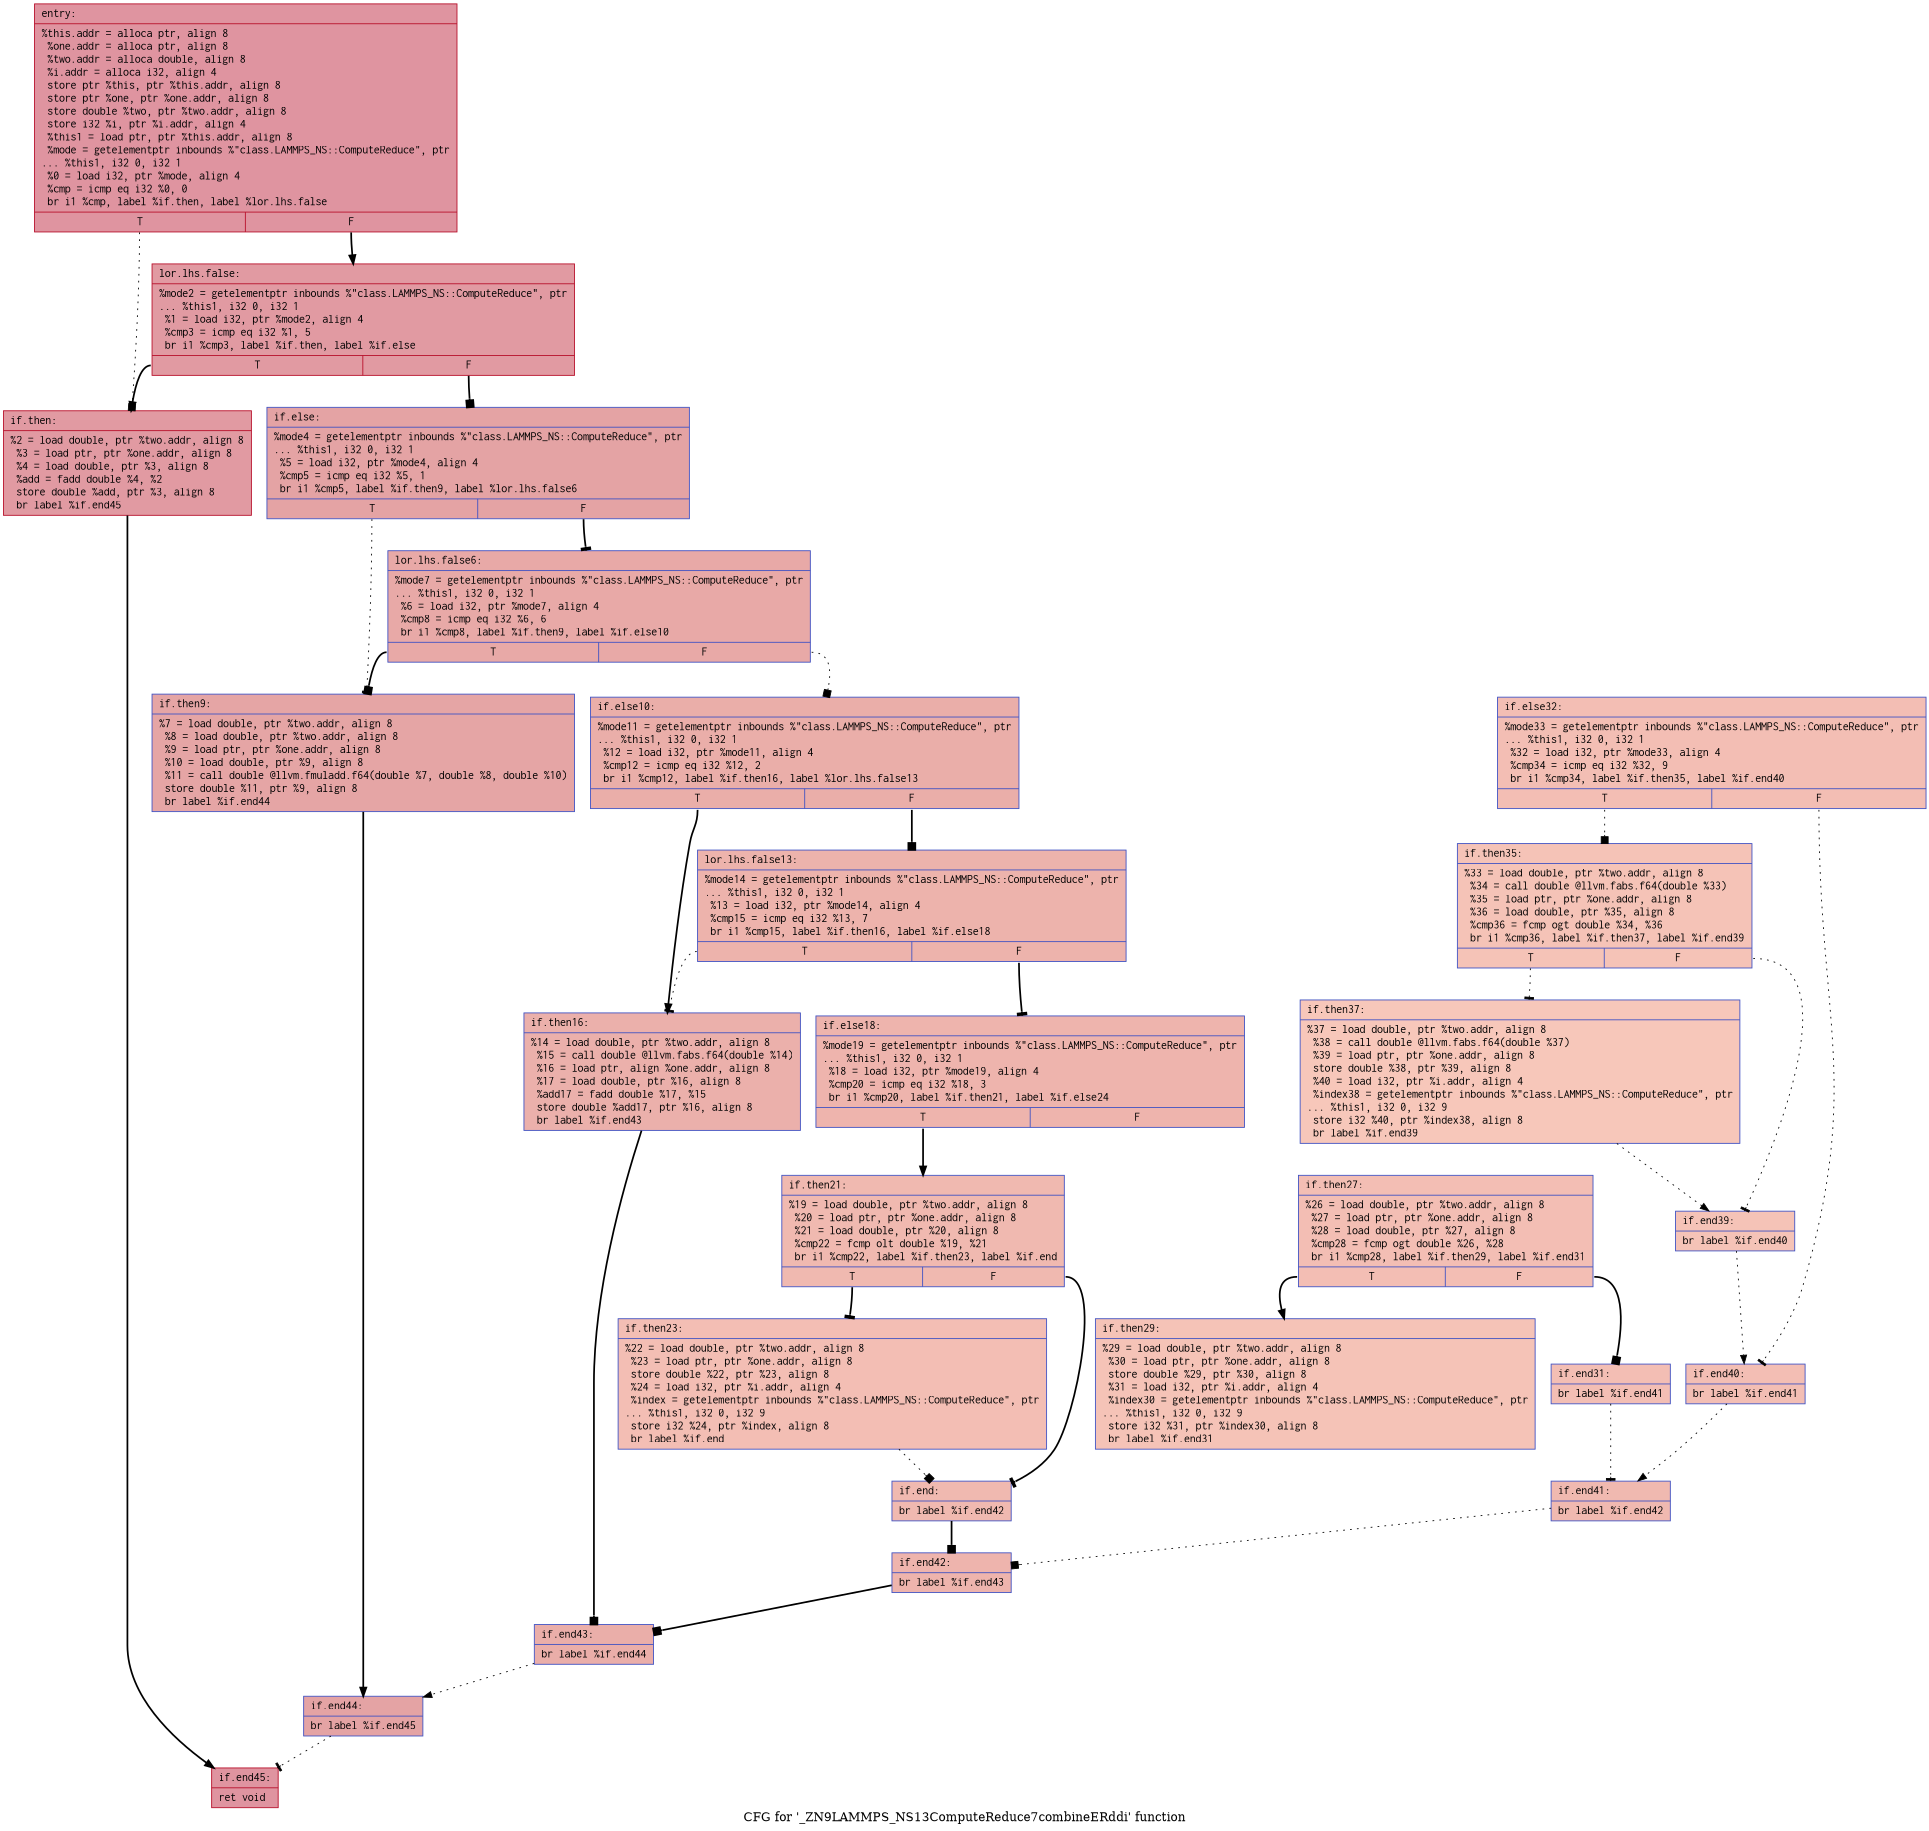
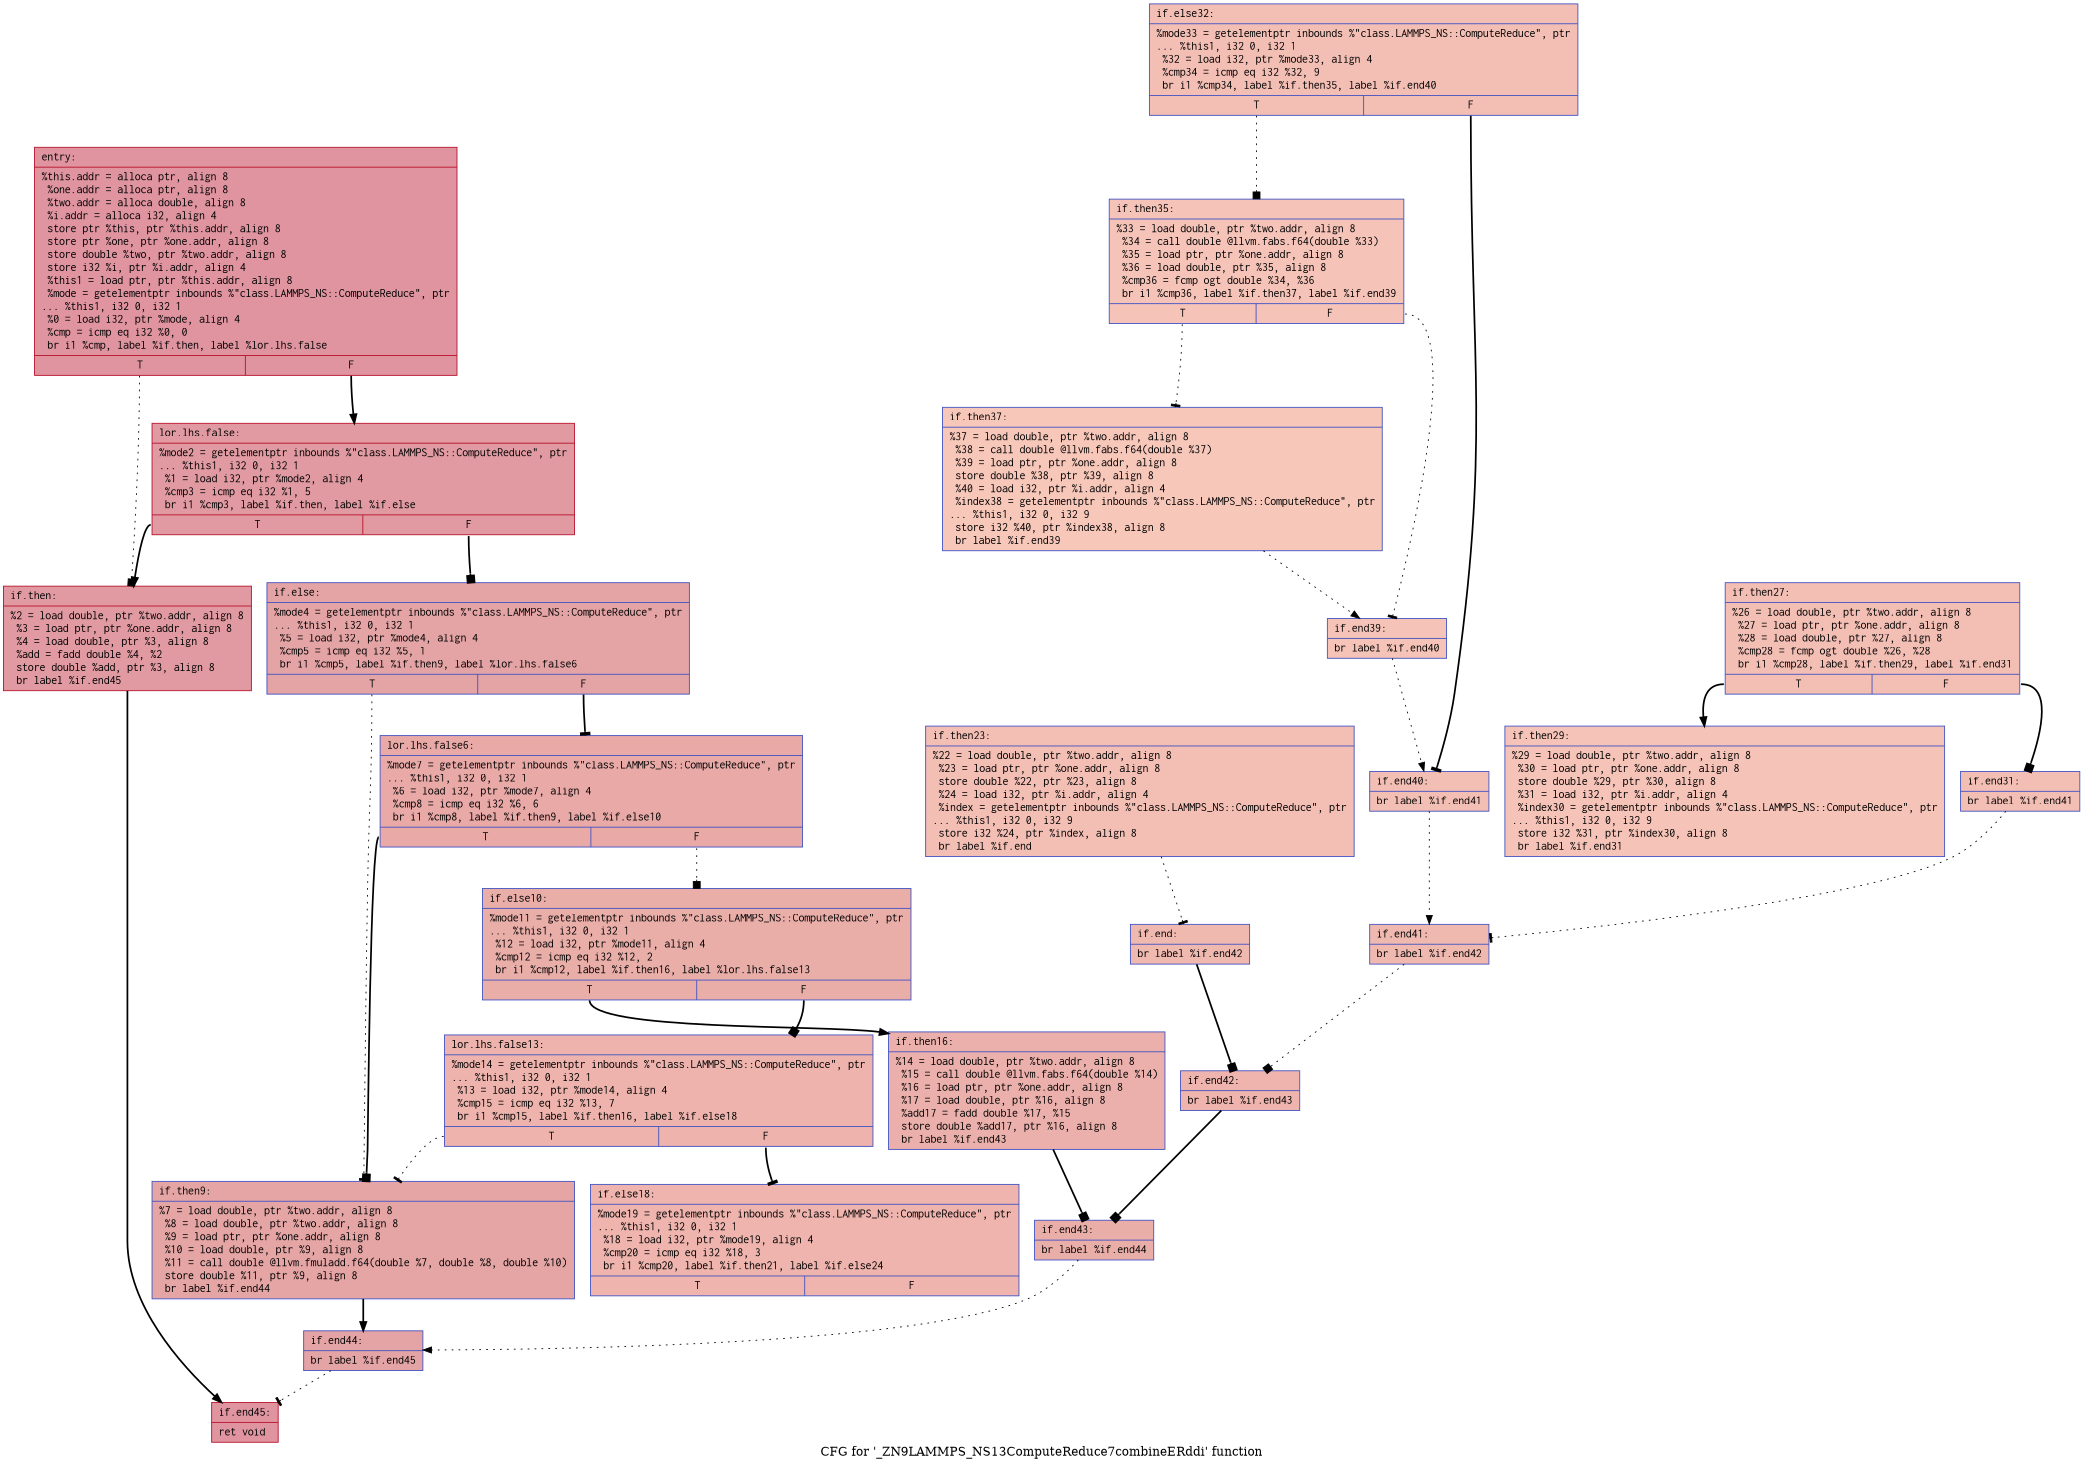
  digraph {
    label="CFG for '_ZN9LAMMPS_NS13ComputeReduce7combineERddi' function"
    node [color="#3d50c3ff" fillcolor="#e36c5570" fontname=Courier shape=record style=filled]
    edge [arrowhead=tee style=bold]
    n1 [color="#b70d28ff" fillcolor="#b70d2870" label="{entry:\l|  %this.addr = alloca ptr, align 8\l  %one.addr = alloca ptr, align 8\l  %two.addr = alloca double, align 8\l  %i.addr = alloca i32, align 4\l  store ptr %this, ptr %this.addr, align 8\l  store ptr %one, ptr %one.addr, align 8\l  store double %two, ptr %two.addr, align 8\l  store i32 %i, ptr %i.addr, align 4\l  %this1 = load ptr, ptr %this.addr, align 8\l  %mode = getelementptr inbounds %\"class.LAMMPS_NS::ComputeReduce\", ptr\l... %this1, i32 0, i32 1\l  %0 = load i32, ptr %mode, align 4\l  %cmp = icmp eq i32 %0, 0\l  br i1 %cmp, label %if.then, label %lor.lhs.false\l|{<s0>T|<s1>F}}"]
    n2 [color="#b70d28ff" fillcolor="#bb1b2c70" label="{if.then:\l|  %2 = load double, ptr %two.addr, align 8\l  %3 = load ptr, ptr %one.addr, align 8\l  %4 = load double, ptr %3, align 8\l  %add = fadd double %4, %2\l  store double %add, ptr %3, align 8\l  br label %if.end45\l}"]
    n3 [color="#b70d28ff" fillcolor="#bb1b2c70" label="{lor.lhs.false:\l|  %mode2 = getelementptr inbounds %\"class.LAMMPS_NS::ComputeReduce\", ptr\l... %this1, i32 0, i32 1\l  %1 = load i32, ptr %mode2, align 4\l  %cmp3 = icmp eq i32 %1, 5\l  br i1 %cmp3, label %if.then, label %if.else\l|{<s0>T|<s1>F}}"]
    n4 [color="#b70d28ff" fillcolor="#b70d2870" label="{if.end45:\l|  ret void\l}"]
    n5 [fillcolor="#c32e3170" label="{if.else:\l|  %mode4 = getelementptr inbounds %\"class.LAMMPS_NS::ComputeReduce\", ptr\l... %this1, i32 0, i32 1\l  %5 = load i32, ptr %mode4, align 4\l  %cmp5 = icmp eq i32 %5, 1\l  br i1 %cmp5, label %if.then9, label %lor.lhs.false6\l|{<s0>T|<s1>F}}"]
    n6 [fillcolor="#c5333470" label="{if.then9:\l|  %7 = load double, ptr %two.addr, align 8\l  %8 = load double, ptr %two.addr, align 8\l  %9 = load ptr, ptr %one.addr, align 8\l  %10 = load double, ptr %9, align 8\l  %11 = call double @llvm.fmuladd.f64(double %7, double %8, double %10)\l  store double %11, ptr %9, align 8\l  br label %if.end44\l}"]
    n7 [fillcolor="#ca3b3770" label="{lor.lhs.false6:\l|  %mode7 = getelementptr inbounds %\"class.LAMMPS_NS::ComputeReduce\", ptr\l... %this1, i32 0, i32 1\l  %6 = load i32, ptr %mode7, align 4\l  %cmp8 = icmp eq i32 %6, 6\l  br i1 %cmp8, label %if.then9, label %if.else10\l|{<s0>T|<s1>F}}"]
    n8 [fillcolor="#c32e3170" label="{if.end44:\l|  br label %if.end45\l}"]
    n9 [fillcolor="#d0473d70" label="{if.else10:\l|  %mode11 = getelementptr inbounds %\"class.LAMMPS_NS::ComputeReduce\", ptr\l... %this1, i32 0, i32 1\l  %12 = load i32, ptr %mode11, align 4\l  %cmp12 = icmp eq i32 %12, 2\l  br i1 %cmp12, label %if.then16, label %lor.lhs.false13\l|{<s0>T|<s1>F}}"]
-   n10 [fillcolor="#d24b4070" label="{if.then16:\l|  %14 = load double, ptr %two.addr, align 8\l  %15 = call double @llvm.fabs.f64(double %14)\l  %16 = load ptr, align %one.addr, align 8\l  %17 = load double, ptr %16, align 8\l  %add17 = fadd double %17, %15\l  store double %add17, ptr %16, align 8\l  br label %if.end43\l}"]
+   n10 [fillcolor="#d24b4070" label="{if.then16:\l|  %14 = load double, ptr %two.addr, align 8\l  %15 = call double @llvm.fabs.f64(double %14)\l  %16 = load ptr, ptr %one.addr, align 8\l  %17 = load double, ptr %16, align 8\l  %add17 = fadd double %17, %15\l  store double %add17, ptr %16, align 8\l  br label %if.end43\l}"]
    n11 [fillcolor="#d6524470" label="{lor.lhs.false13:\l|  %mode14 = getelementptr inbounds %\"class.LAMMPS_NS::ComputeReduce\", ptr\l... %this1, i32 0, i32 1\l  %13 = load i32, ptr %mode14, align 4\l  %cmp15 = icmp eq i32 %13, 7\l  br i1 %cmp15, label %if.then16, label %if.else18\l|{<s0>T|<s1>F}}"]
    n12 [fillcolor="#d0473d70" label="{if.end43:\l|  br label %if.end44\l}"]
    n13 [fillcolor="#d8564670" label="{if.else18:\l|  %mode19 = getelementptr inbounds %\"class.LAMMPS_NS::ComputeReduce\", ptr\l... %this1, i32 0, i32 1\l  %18 = load i32, ptr %mode19, align 4\l  %cmp20 = icmp eq i32 %18, 3\l  br i1 %cmp20, label %if.then21, label %if.else24\l|{<s0>T|<s1>F}}"]
-   n14 [fillcolor="#de614d70" label="{if.then21:\l|  %19 = load double, ptr %two.addr, align 8\l  %20 = load ptr, ptr %one.addr, align 8\l  %21 = load double, ptr %20, align 8\l  %cmp22 = fcmp olt double %19, %21\l  br i1 %cmp22, label %if.then23, label %if.end\l|{<s0>T|<s1>F}}"]
    n15 [label="{if.then23:\l|  %22 = load double, ptr %two.addr, align 8\l  %23 = load ptr, ptr %one.addr, align 8\l  store double %22, ptr %23, align 8\l  %24 = load i32, ptr %i.addr, align 4\l  %index = getelementptr inbounds %\"class.LAMMPS_NS::ComputeReduce\", ptr\l... %this1, i32 0, i32 9\l  store i32 %24, ptr %index, align 8\l  br label %if.end\l}"]
    n16 [fillcolor="#de614d70" label="{if.end:\l|  br label %if.end42\l}"]
    n17 [fillcolor="#d8564670" label="{if.end42:\l|  br label %if.end43\l}"]
    n18 [label="{if.then27:\l|  %26 = load double, ptr %two.addr, align 8\l  %27 = load ptr, ptr %one.addr, align 8\l  %28 = load double, ptr %27, align 8\l  %cmp28 = fcmp ogt double %26, %28\l  br i1 %cmp28, label %if.then29, label %if.end31\l|{<s0>T|<s1>F}}"]
    n19 [fillcolor="#e8765c70" label="{if.then29:\l|  %29 = load double, ptr %two.addr, align 8\l  %30 = load ptr, ptr %one.addr, align 8\l  store double %29, ptr %30, align 8\l  %31 = load i32, ptr %i.addr, align 4\l  %index30 = getelementptr inbounds %\"class.LAMMPS_NS::ComputeReduce\", ptr\l... %this1, i32 0, i32 9\l  store i32 %31, ptr %index30, align 8\l  br label %if.end31\l}"]
    n20 [label="{if.end31:\l|  br label %if.end41\l}"]
    n21 [label="{if.else32:\l|  %mode33 = getelementptr inbounds %\"class.LAMMPS_NS::ComputeReduce\", ptr\l... %this1, i32 0, i32 1\l  %32 = load i32, ptr %mode33, align 4\l  %cmp34 = icmp eq i32 %32, 9\l  br i1 %cmp34, label %if.then35, label %if.end40\l|{<s0>T|<s1>F}}"]
    n22 [fillcolor="#e8765c70" label="{if.then35:\l|  %33 = load double, ptr %two.addr, align 8\l  %34 = call double @llvm.fabs.f64(double %33)\l  %35 = load ptr, ptr %one.addr, align 8\l  %36 = load double, ptr %35, align 8\l  %cmp36 = fcmp ogt double %34, %36\l  br i1 %cmp36, label %if.then37, label %if.end39\l|{<s0>T|<s1>F}}"]
    n23 [label="{if.end40:\l|  br label %if.end41\l}"]
    n24 [fillcolor="#de614d70" label="{if.end41:\l|  br label %if.end42\l}"]
    n25 [fillcolor="#ec7f6370" label="{if.then37:\l|  %37 = load double, ptr %two.addr, align 8\l  %38 = call double @llvm.fabs.f64(double %37)\l  %39 = load ptr, ptr %one.addr, align 8\l  store double %38, ptr %39, align 8\l  %40 = load i32, ptr %i.addr, align 4\l  %index38 = getelementptr inbounds %\"class.LAMMPS_NS::ComputeReduce\", ptr\l... %this1, i32 0, i32 9\l  store i32 %40, ptr %index38, align 8\l  br label %if.end39\l}"]
    n26 [fillcolor="#e8765c70" label="{if.end39:\l|  br label %if.end40\l}"]
    n1 -> n2 [arrowhead=box style=dotted tailport=s0]
    n1 -> n3 [arrowhead=normal tailport=s1]
    n2 -> n4 [arrowhead=normal]
    n3 -> n2 [arrowhead=normal tailport=s0]
    n3 -> n5 [arrowhead=box tailport=s1]
    n5 -> n6 [style=dotted tailport=s0]
    n5 -> n7 [tailport=s1]
    n6 -> n8 [arrowhead=normal]
    n7 -> n6 [arrowhead=box tailport=s0]
    n7 -> n9 [arrowhead=box style=dotted tailport=s1]
    n8 -> n4 [style=dotted]
    n9 -> n10 [arrowhead=normal tailport=s0]
    n9 -> n11 [arrowhead=box tailport=s1]
    n10 -> n12 [arrowhead=box]
-   n11 -> n10 [style=dotted tailport=s0]
+   n11 -> n6 [style=dotted tailport=s0]
    n11 -> n13 [tailport=s1]
    n12 -> n8 [arrowhead=normal style=dotted]
-   n13 -> n14 [arrowhead=normal tailport=s0]
-   n14 -> n15 [tailport=s0]
-   n14 -> n16 [tailport=s1]
-   n15 -> n16 [arrowhead=box style=dotted]
+   n15 -> n16 [style=dotted]
    n16 -> n17 [arrowhead=box]
    n17 -> n12 [arrowhead=box]
    n18 -> n19 [arrowhead=normal tailport=s0]
    n18 -> n20 [arrowhead=box tailport=s1]
    n20 -> n24 [style=dotted]
    n21 -> n22 [arrowhead=box style=dotted tailport=s0]
-   n21 -> n23 [style=dotted tailport=s1]
+   n21 -> n23 [tailport=s1]
    n22 -> n25 [style=dotted tailport=s0]
    n22 -> n26 [style=dotted tailport=s1]
    n23 -> n24 [arrowhead=normal style=dotted]
    n24 -> n17 [arrowhead=box style=dotted]
    n25 -> n26 [arrowhead=normal style=dotted]
    n26 -> n23 [arrowhead=normal style=dotted]
  }
